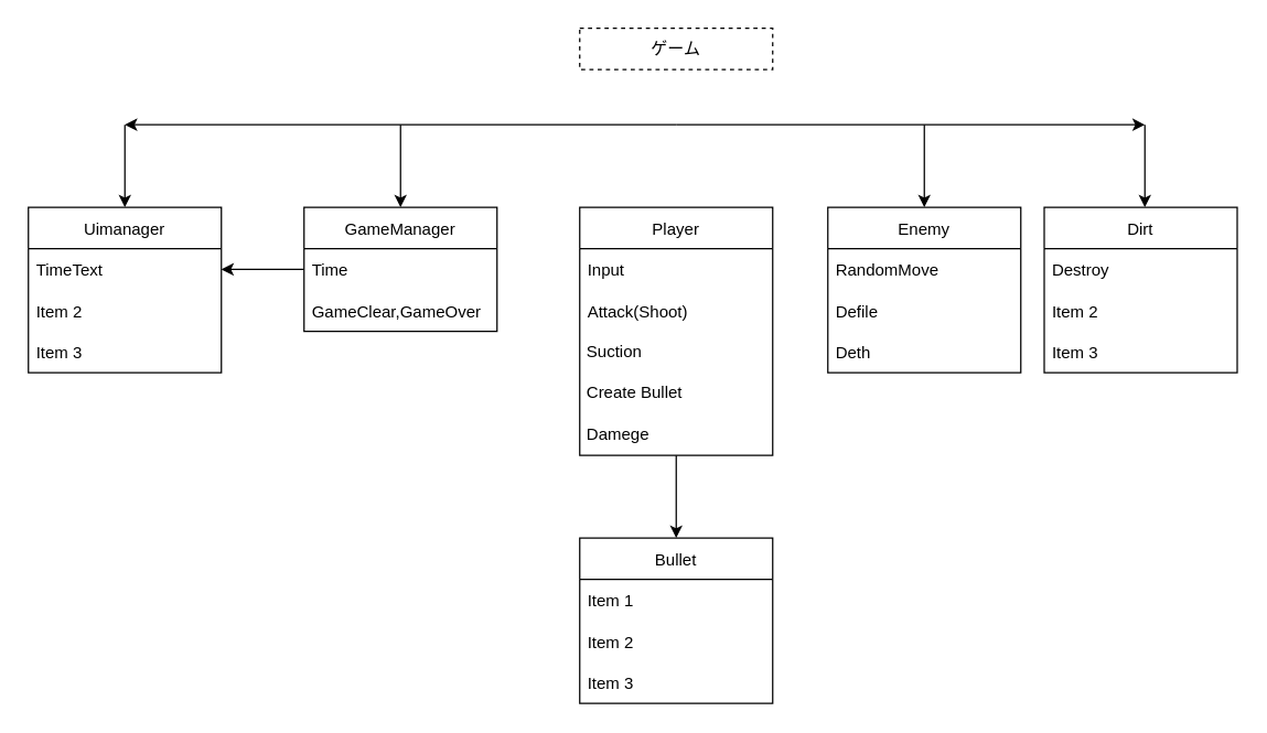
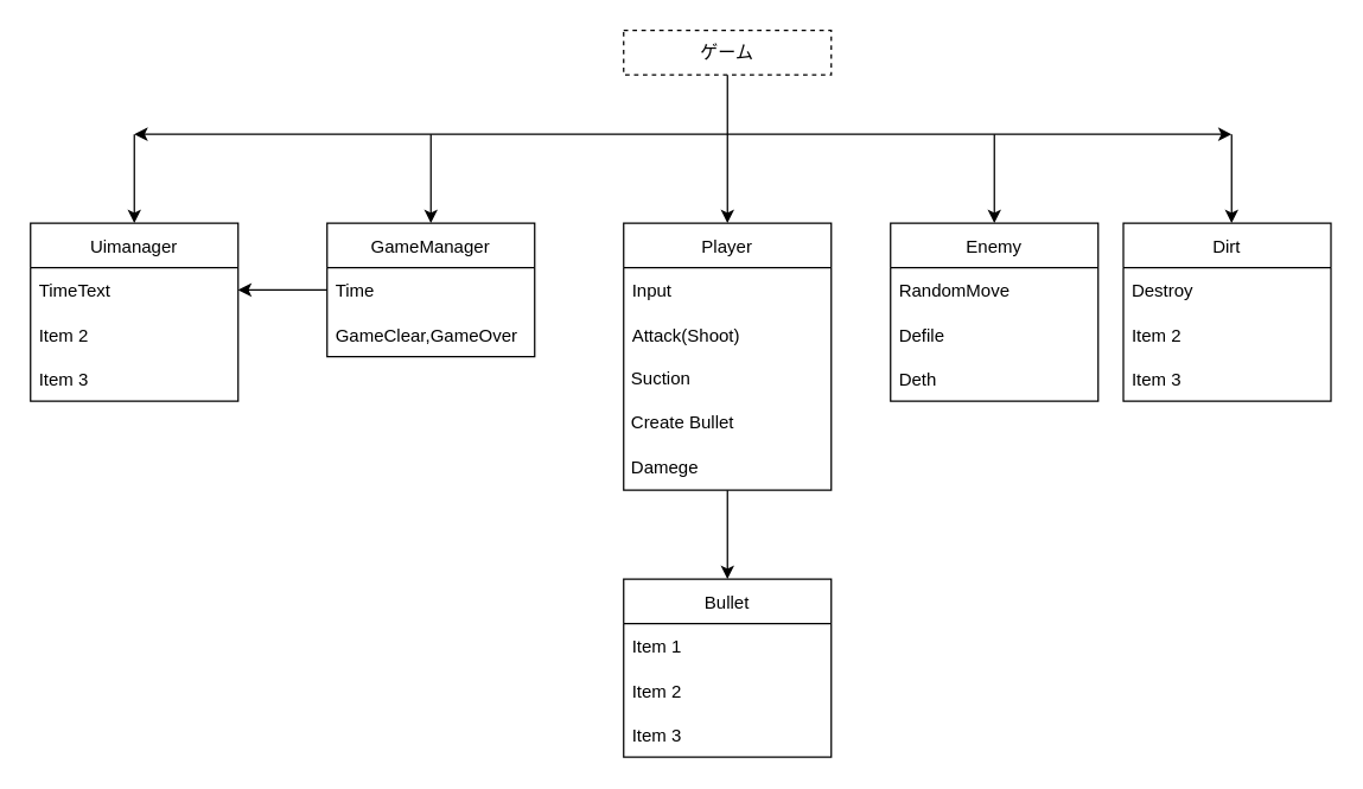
  <mxCell id="0" />
  <mxCell id="1" parent="0" />
  <mxCell id="2" value="GameManager" style="swimlane;fontStyle=0;childLayout=stackLayout;horizontal=1;startSize=30;horizontalStack=0;resizeParent=1;resizeParentMax=0;resizeLast=0;collapsible=1;marginBottom=0;" parent="1" vertex="1"><mxGeometry x="220" y="150" width="140" height="90" as="geometry" /></mxCell>
  <mxCell id="3" value="Time" style="text;strokeColor=none;fillColor=none;align=left;verticalAlign=middle;spacingLeft=4;spacingRight=4;overflow=hidden;points=[[0,0.5],[1,0.5]];portConstraint=eastwest;rotatable=0;" parent="2" vertex="1"><mxGeometry y="30" width="140" height="30" as="geometry" /></mxCell>
  <mxCell id="4" value="GameClear,GameOver" style="text;strokeColor=none;fillColor=none;align=left;verticalAlign=middle;spacingLeft=4;spacingRight=4;overflow=hidden;points=[[0,0.5],[1,0.5]];portConstraint=eastwest;rotatable=0;" parent="2" vertex="1"><mxGeometry y="60" width="140" height="30" as="geometry" /></mxCell>
  <mxCell id="5" value="ゲーム" style="rounded=0;whiteSpace=wrap;html=1;dashed=1;" parent="1" vertex="1"><mxGeometry x="420" y="20" width="140" height="30" as="geometry" /></mxCell>
  <mxCell id="6" value="Player" style="swimlane;fontStyle=0;childLayout=stackLayout;horizontal=1;startSize=30;horizontalStack=0;resizeParent=1;resizeParentMax=0;resizeLast=0;collapsible=1;marginBottom=0;" parent="1" vertex="1"><mxGeometry x="420" y="150" width="140" height="180" as="geometry" /></mxCell>
  <mxCell id="7" value="Input" style="text;strokeColor=none;fillColor=none;align=left;verticalAlign=middle;spacingLeft=4;spacingRight=4;overflow=hidden;points=[[0,0.5],[1,0.5]];portConstraint=eastwest;rotatable=0;" parent="6" vertex="1"><mxGeometry y="30" width="140" height="30" as="geometry" /></mxCell>
  <mxCell id="8" value="Attack(Shoot)" style="text;strokeColor=none;fillColor=none;align=left;verticalAlign=middle;spacingLeft=4;spacingRight=4;overflow=hidden;points=[[0,0.5],[1,0.5]];portConstraint=eastwest;rotatable=0;" parent="6" vertex="1"><mxGeometry y="60" width="140" height="30" as="geometry" /></mxCell>
  <mxCell id="9" value="&amp;nbsp;Suction" style="text;html=1;strokeColor=none;fillColor=none;align=left;verticalAlign=middle;whiteSpace=wrap;rounded=0;" parent="6" vertex="1"><mxGeometry y="90" width="140" height="30" as="geometry" /></mxCell>
  <mxCell id="10" value="&amp;nbsp;Create Bullet" style="text;html=1;strokeColor=none;fillColor=none;align=left;verticalAlign=middle;whiteSpace=wrap;rounded=0;" parent="6" vertex="1"><mxGeometry y="120" width="140" height="30" as="geometry" /></mxCell>
  <mxCell id="11" value="&amp;nbsp;Damege" style="text;html=1;align=left;verticalAlign=middle;resizable=0;points=[];autosize=1;strokeColor=none;fillColor=none;" parent="6" vertex="1"><mxGeometry y="150" width="140" height="30" as="geometry" /></mxCell>
+ <mxCell id="12" value="" style="endArrow=classic;html=1;rounded=0;exitX=0.5;exitY=1;exitDx=0;exitDy=0;entryX=0.5;entryY=0;entryDx=0;entryDy=0;" parent="1" source="5" target="6" edge="1"><mxGeometry width="50" height="50" relative="1" as="geometry"><mxPoint x="460" y="320" as="sourcePoint" /><mxPoint x="510" y="270" as="targetPoint" /></mxGeometry></mxCell>
  <mxCell id="13" value="" style="endArrow=classic;html=1;rounded=0;" parent="1" edge="1"><mxGeometry width="50" height="50" relative="1" as="geometry"><mxPoint x="490" y="90" as="sourcePoint" /><mxPoint x="90" y="90" as="targetPoint" /></mxGeometry></mxCell>
  <mxCell id="14" value="Uimanager" style="swimlane;fontStyle=0;childLayout=stackLayout;horizontal=1;startSize=30;horizontalStack=0;resizeParent=1;resizeParentMax=0;resizeLast=0;collapsible=1;marginBottom=0;" parent="1" vertex="1"><mxGeometry x="20" y="150" width="140" height="120" as="geometry" /></mxCell>
  <mxCell id="15" value="TimeText" style="text;strokeColor=none;fillColor=none;align=left;verticalAlign=middle;spacingLeft=4;spacingRight=4;overflow=hidden;points=[[0,0.5],[1,0.5]];portConstraint=eastwest;rotatable=0;" parent="14" vertex="1"><mxGeometry y="30" width="140" height="30" as="geometry" /></mxCell>
  <mxCell id="16" value="Item 2" style="text;strokeColor=none;fillColor=none;align=left;verticalAlign=middle;spacingLeft=4;spacingRight=4;overflow=hidden;points=[[0,0.5],[1,0.5]];portConstraint=eastwest;rotatable=0;" parent="14" vertex="1"><mxGeometry y="60" width="140" height="30" as="geometry" /></mxCell>
  <mxCell id="17" value="Item 3" style="text;strokeColor=none;fillColor=none;align=left;verticalAlign=middle;spacingLeft=4;spacingRight=4;overflow=hidden;points=[[0,0.5],[1,0.5]];portConstraint=eastwest;rotatable=0;" parent="14" vertex="1"><mxGeometry y="90" width="140" height="30" as="geometry" /></mxCell>
  <mxCell id="18" value="" style="endArrow=classic;html=1;rounded=0;" parent="1" target="14" edge="1"><mxGeometry width="50" height="50" relative="1" as="geometry"><mxPoint x="90" y="90" as="sourcePoint" /><mxPoint x="510" y="270" as="targetPoint" /></mxGeometry></mxCell>
  <mxCell id="19" value="" style="endArrow=classic;html=1;rounded=0;" parent="1" target="2" edge="1"><mxGeometry width="50" height="50" relative="1" as="geometry"><mxPoint x="290" y="90" as="sourcePoint" /><mxPoint x="510" y="270" as="targetPoint" /></mxGeometry></mxCell>
  <mxCell id="20" value="" style="endArrow=classic;html=1;rounded=0;exitX=0;exitY=0.5;exitDx=0;exitDy=0;" parent="1" source="3" target="15" edge="1"><mxGeometry width="50" height="50" relative="1" as="geometry"><mxPoint x="450" y="320" as="sourcePoint" /><mxPoint x="510" y="270" as="targetPoint" /></mxGeometry></mxCell>
  <mxCell id="21" value="Enemy" style="swimlane;fontStyle=0;childLayout=stackLayout;horizontal=1;startSize=30;horizontalStack=0;resizeParent=1;resizeParentMax=0;resizeLast=0;collapsible=1;marginBottom=0;" parent="1" vertex="1"><mxGeometry x="600" y="150" width="140" height="120" as="geometry" /></mxCell>
  <mxCell id="22" value="RandomMove" style="text;strokeColor=none;fillColor=none;align=left;verticalAlign=middle;spacingLeft=4;spacingRight=4;overflow=hidden;points=[[0,0.5],[1,0.5]];portConstraint=eastwest;rotatable=0;" parent="21" vertex="1"><mxGeometry y="30" width="140" height="30" as="geometry" /></mxCell>
  <mxCell id="23" value="Defile" style="text;strokeColor=none;fillColor=none;align=left;verticalAlign=middle;spacingLeft=4;spacingRight=4;overflow=hidden;points=[[0,0.5],[1,0.5]];portConstraint=eastwest;rotatable=0;" parent="21" vertex="1"><mxGeometry y="60" width="140" height="30" as="geometry" /></mxCell>
  <mxCell id="24" value="Deth" style="text;strokeColor=none;fillColor=none;align=left;verticalAlign=middle;spacingLeft=4;spacingRight=4;overflow=hidden;points=[[0,0.5],[1,0.5]];portConstraint=eastwest;rotatable=0;" parent="21" vertex="1"><mxGeometry y="90" width="140" height="30" as="geometry" /></mxCell>
  <mxCell id="25" value="" style="endArrow=classic;html=1;rounded=0;" parent="1" edge="1"><mxGeometry width="50" height="50" relative="1" as="geometry"><mxPoint x="490" y="90" as="sourcePoint" /><mxPoint x="830" y="90" as="targetPoint" /></mxGeometry></mxCell>
  <mxCell id="26" value="" style="endArrow=classic;html=1;rounded=0;" parent="1" target="21" edge="1"><mxGeometry width="50" height="50" relative="1" as="geometry"><mxPoint x="670" y="90" as="sourcePoint" /><mxPoint x="510" y="270" as="targetPoint" /></mxGeometry></mxCell>
  <mxCell id="27" value="Dirt" style="swimlane;fontStyle=0;childLayout=stackLayout;horizontal=1;startSize=30;horizontalStack=0;resizeParent=1;resizeParentMax=0;resizeLast=0;collapsible=1;marginBottom=0;" parent="1" vertex="1"><mxGeometry x="757" y="150" width="140" height="120" as="geometry" /></mxCell>
  <mxCell id="28" value="Destroy" style="text;strokeColor=none;fillColor=none;align=left;verticalAlign=middle;spacingLeft=4;spacingRight=4;overflow=hidden;points=[[0,0.5],[1,0.5]];portConstraint=eastwest;rotatable=0;" parent="27" vertex="1"><mxGeometry y="30" width="140" height="30" as="geometry" /></mxCell>
  <mxCell id="29" value="Item 2" style="text;strokeColor=none;fillColor=none;align=left;verticalAlign=middle;spacingLeft=4;spacingRight=4;overflow=hidden;points=[[0,0.5],[1,0.5]];portConstraint=eastwest;rotatable=0;" parent="27" vertex="1"><mxGeometry y="60" width="140" height="30" as="geometry" /></mxCell>
  <mxCell id="30" value="Item 3" style="text;strokeColor=none;fillColor=none;align=left;verticalAlign=middle;spacingLeft=4;spacingRight=4;overflow=hidden;points=[[0,0.5],[1,0.5]];portConstraint=eastwest;rotatable=0;" parent="27" vertex="1"><mxGeometry y="90" width="140" height="30" as="geometry" /></mxCell>
  <mxCell id="31" value="" style="endArrow=classic;html=1;rounded=0;" parent="1" edge="1"><mxGeometry width="50" height="50" relative="1" as="geometry"><mxPoint x="830" y="90" as="sourcePoint" /><mxPoint x="830" y="150" as="targetPoint" /></mxGeometry></mxCell>
  <mxCell id="32" value="Bullet" style="swimlane;fontStyle=0;childLayout=stackLayout;horizontal=1;startSize=30;horizontalStack=0;resizeParent=1;resizeParentMax=0;resizeLast=0;collapsible=1;marginBottom=0;" vertex="1" parent="1"><mxGeometry x="420" y="390" width="140" height="120" as="geometry" /></mxCell>
  <mxCell id="33" value="Item 1" style="text;strokeColor=none;fillColor=none;align=left;verticalAlign=middle;spacingLeft=4;spacingRight=4;overflow=hidden;points=[[0,0.5],[1,0.5]];portConstraint=eastwest;rotatable=0;" vertex="1" parent="32"><mxGeometry y="30" width="140" height="30" as="geometry" /></mxCell>
  <mxCell id="34" value="Item 2" style="text;strokeColor=none;fillColor=none;align=left;verticalAlign=middle;spacingLeft=4;spacingRight=4;overflow=hidden;points=[[0,0.5],[1,0.5]];portConstraint=eastwest;rotatable=0;" vertex="1" parent="32"><mxGeometry y="60" width="140" height="30" as="geometry" /></mxCell>
  <mxCell id="35" value="Item 3" style="text;strokeColor=none;fillColor=none;align=left;verticalAlign=middle;spacingLeft=4;spacingRight=4;overflow=hidden;points=[[0,0.5],[1,0.5]];portConstraint=eastwest;rotatable=0;" vertex="1" parent="32"><mxGeometry y="90" width="140" height="30" as="geometry" /></mxCell>
  <mxCell id="36" value="" style="endArrow=classic;html=1;rounded=0;entryX=0.5;entryY=0;entryDx=0;entryDy=0;" edge="1" parent="1" source="11" target="32"><mxGeometry width="50" height="50" relative="1" as="geometry"><mxPoint x="500" y="320" as="sourcePoint" /><mxPoint x="550" y="270" as="targetPoint" /></mxGeometry></mxCell>
